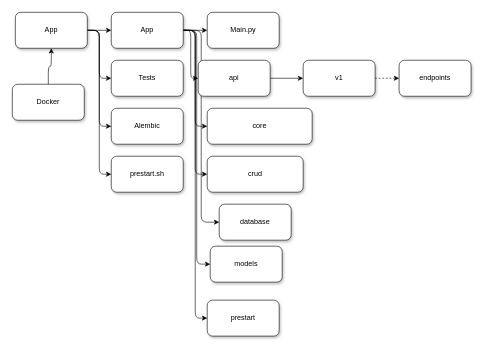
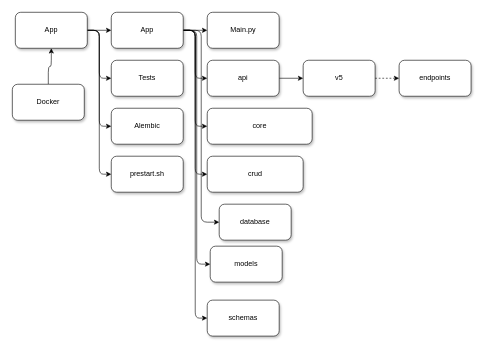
  <mxCell id="0" />
  <mxCell id="1" parent="0" />
  <mxCell id="2" style="edgeStyle=orthogonalEdgeStyle;html=1;exitX=1;exitY=0.5;exitDx=0;exitDy=0;entryX=0;entryY=0.5;entryDx=0;entryDy=0;" edge="1" parent="1" source="6" target="15"><mxGeometry relative="1" as="geometry" /></mxCell>
  <mxCell id="3" style="edgeStyle=orthogonalEdgeStyle;html=1;exitX=1;exitY=0.5;exitDx=0;exitDy=0;entryX=0;entryY=0.5;entryDx=0;entryDy=0;" edge="1" parent="1" source="6" target="16"><mxGeometry relative="1" as="geometry" /></mxCell>
  <mxCell id="4" style="edgeStyle=orthogonalEdgeStyle;html=1;exitX=1;exitY=0.5;exitDx=0;exitDy=0;entryX=0;entryY=0.5;entryDx=0;entryDy=0;" edge="1" parent="1" source="6" target="14"><mxGeometry relative="1" as="geometry" /></mxCell>
  <mxCell id="5" style="edgeStyle=orthogonalEdgeStyle;html=1;exitX=1;exitY=0.5;exitDx=0;exitDy=0;entryX=0;entryY=0.5;entryDx=0;entryDy=0;" edge="1" parent="1" source="6" target="30"><mxGeometry relative="1" as="geometry" /></mxCell>
  <mxCell id="6" value="App" style="whiteSpace=wrap;html=1;rounded=1;strokeColor=default;shadow=1;" vertex="1" parent="1"><mxGeometry x="25" y="20" width="120" height="60" as="geometry" /></mxCell>
  <mxCell id="7" style="edgeStyle=orthogonalEdgeStyle;html=1;exitX=1;exitY=0.5;exitDx=0;exitDy=0;entryX=0;entryY=0.5;entryDx=0;entryDy=0;" edge="1" parent="1" source="14" target="17"><mxGeometry relative="1" as="geometry" /></mxCell>
  <mxCell id="8" style="edgeStyle=orthogonalEdgeStyle;html=1;exitX=1;exitY=0.5;exitDx=0;exitDy=0;entryX=0;entryY=0.5;entryDx=0;entryDy=0;" edge="1" parent="1" source="14" target="19"><mxGeometry relative="1" as="geometry" /></mxCell>
  <mxCell id="9" style="edgeStyle=orthogonalEdgeStyle;html=1;exitX=1;exitY=0.5;exitDx=0;exitDy=0;entryX=0;entryY=0.5;entryDx=0;entryDy=0;" edge="1" parent="1" source="14" target="22"><mxGeometry relative="1" as="geometry" /></mxCell>
  <mxCell id="10" style="edgeStyle=orthogonalEdgeStyle;html=1;exitX=1;exitY=0.5;exitDx=0;exitDy=0;entryX=0;entryY=0.5;entryDx=0;entryDy=0;" edge="1" parent="1" source="14" target="20"><mxGeometry relative="1" as="geometry" /></mxCell>
  <mxCell id="11" style="edgeStyle=orthogonalEdgeStyle;html=1;exitX=1;exitY=0.5;exitDx=0;exitDy=0;entryX=0;entryY=0.5;entryDx=0;entryDy=0;" edge="1" parent="1" source="14" target="21"><mxGeometry relative="1" as="geometry" /></mxCell>
  <mxCell id="12" style="edgeStyle=orthogonalEdgeStyle;html=1;exitX=1;exitY=0.5;exitDx=0;exitDy=0;entryX=0;entryY=0.5;entryDx=0;entryDy=0;" edge="1" parent="1" source="14" target="23"><mxGeometry relative="1" as="geometry" /></mxCell>
  <mxCell id="13" style="edgeStyle=orthogonalEdgeStyle;html=1;exitX=1;exitY=0.5;exitDx=0;exitDy=0;entryX=0;entryY=0.5;entryDx=0;entryDy=0;" edge="1" parent="1" source="14" target="24"><mxGeometry relative="1" as="geometry" /></mxCell>
  <mxCell id="14" value="App" style="whiteSpace=wrap;html=1;rounded=1;shadow=1;strokeColor=default;" vertex="1" parent="1"><mxGeometry x="185" y="20" width="120" height="60" as="geometry" /></mxCell>
  <mxCell id="15" value="Alembic" style="whiteSpace=wrap;html=1;rounded=1;shadow=1;strokeColor=default;" vertex="1" parent="1"><mxGeometry x="185" y="180" width="120" height="60" as="geometry" /></mxCell>
  <mxCell id="16" value="Tests" style="whiteSpace=wrap;html=1;rounded=1;shadow=1;strokeColor=default;" vertex="1" parent="1"><mxGeometry x="185" y="100" width="120" height="60" as="geometry" /></mxCell>
  <mxCell id="17" value="Main.py" style="whiteSpace=wrap;html=1;rounded=1;shadow=1;strokeColor=default;" vertex="1" parent="1"><mxGeometry x="345" y="20" width="120" height="60" as="geometry" /></mxCell>
  <mxCell id="18" style="edgeStyle=orthogonalEdgeStyle;html=1;exitX=1;exitY=0.5;exitDx=0;exitDy=0;entryX=0;entryY=0.5;entryDx=0;entryDy=0;" edge="1" parent="1" source="19" target="26"><mxGeometry relative="1" as="geometry" /></mxCell>
- <mxCell id="19" value="api" style="whiteSpace=wrap;html=1;rounded=1;shadow=1;strokeColor=default;" vertex="1" parent="1"><mxGeometry x="330" y="100" width="120" height="60" as="geometry" /></mxCell>
+ <mxCell id="19" value="api" style="whiteSpace=wrap;html=1;rounded=1;shadow=1;strokeColor=default;" vertex="1" parent="1"><mxGeometry x="345" y="100" width="120" height="60" as="geometry" /></mxCell>
  <mxCell id="20" value="crud" style="whiteSpace=wrap;html=1;rounded=1;shadow=1;strokeColor=default;" vertex="1" parent="1"><mxGeometry x="345" y="260" width="160" height="60" as="geometry" /></mxCell>
  <mxCell id="21" value="database" style="whiteSpace=wrap;html=1;rounded=1;shadow=1;strokeColor=default;" vertex="1" parent="1"><mxGeometry x="365" y="340" width="120" height="60" as="geometry" /></mxCell>
  <mxCell id="22" value="core" style="whiteSpace=wrap;html=1;rounded=1;shadow=1;strokeColor=default;" vertex="1" parent="1"><mxGeometry x="345" y="180" width="175" height="60" as="geometry" /></mxCell>
  <mxCell id="23" value="models" style="whiteSpace=wrap;html=1;rounded=1;shadow=1;strokeColor=default;" vertex="1" parent="1"><mxGeometry x="350" y="410" width="120" height="60" as="geometry" /></mxCell>
- <mxCell id="24" value="prestart" style="whiteSpace=wrap;html=1;rounded=1;shadow=1;strokeColor=default;" vertex="1" parent="1"><mxGeometry x="345" y="500" width="120" height="60" as="geometry" /></mxCell>
+ <mxCell id="24" value="schemas" style="whiteSpace=wrap;html=1;rounded=1;shadow=1;strokeColor=default;" vertex="1" parent="1"><mxGeometry x="345" y="500" width="120" height="60" as="geometry" /></mxCell>
  <mxCell id="25" style="edgeStyle=orthogonalEdgeStyle;html=1;exitX=1;exitY=0.5;exitDx=0;exitDy=0;entryX=0;entryY=0.5;entryDx=0;entryDy=0;dashed=1;" edge="1" parent="1" source="26" target="27"><mxGeometry relative="1" as="geometry" /></mxCell>
- <mxCell id="26" value="v1" style="whiteSpace=wrap;html=1;rounded=1;shadow=1;strokeColor=default;" vertex="1" parent="1"><mxGeometry x="505" y="100" width="120" height="60" as="geometry" /></mxCell>
+ <mxCell id="26" value="v5" style="whiteSpace=wrap;html=1;rounded=1;shadow=1;strokeColor=default;" vertex="1" parent="1"><mxGeometry x="505" y="100" width="120" height="60" as="geometry" /></mxCell>
  <mxCell id="27" value="endpoints" style="whiteSpace=wrap;html=1;rounded=1;shadow=1;strokeColor=default;" vertex="1" parent="1"><mxGeometry x="665" y="100" width="120" height="60" as="geometry" /></mxCell>
  <mxCell id="28" style="edgeStyle=orthogonalEdgeStyle;html=1;exitX=0.5;exitY=0;exitDx=0;exitDy=0;entryX=0.5;entryY=1;entryDx=0;entryDy=0;" edge="1" parent="1" source="29" target="6"><mxGeometry relative="1" as="geometry" /></mxCell>
  <mxCell id="29" value="Docker" style="whiteSpace=wrap;html=1;rounded=1;shadow=1;strokeColor=default;" vertex="1" parent="1"><mxGeometry x="20" y="140" width="120" height="60" as="geometry" /></mxCell>
  <mxCell id="30" value="prestart.sh" style="whiteSpace=wrap;html=1;rounded=1;shadow=1;strokeColor=default;" vertex="1" parent="1"><mxGeometry x="185" y="260" width="120" height="60" as="geometry" /></mxCell>
